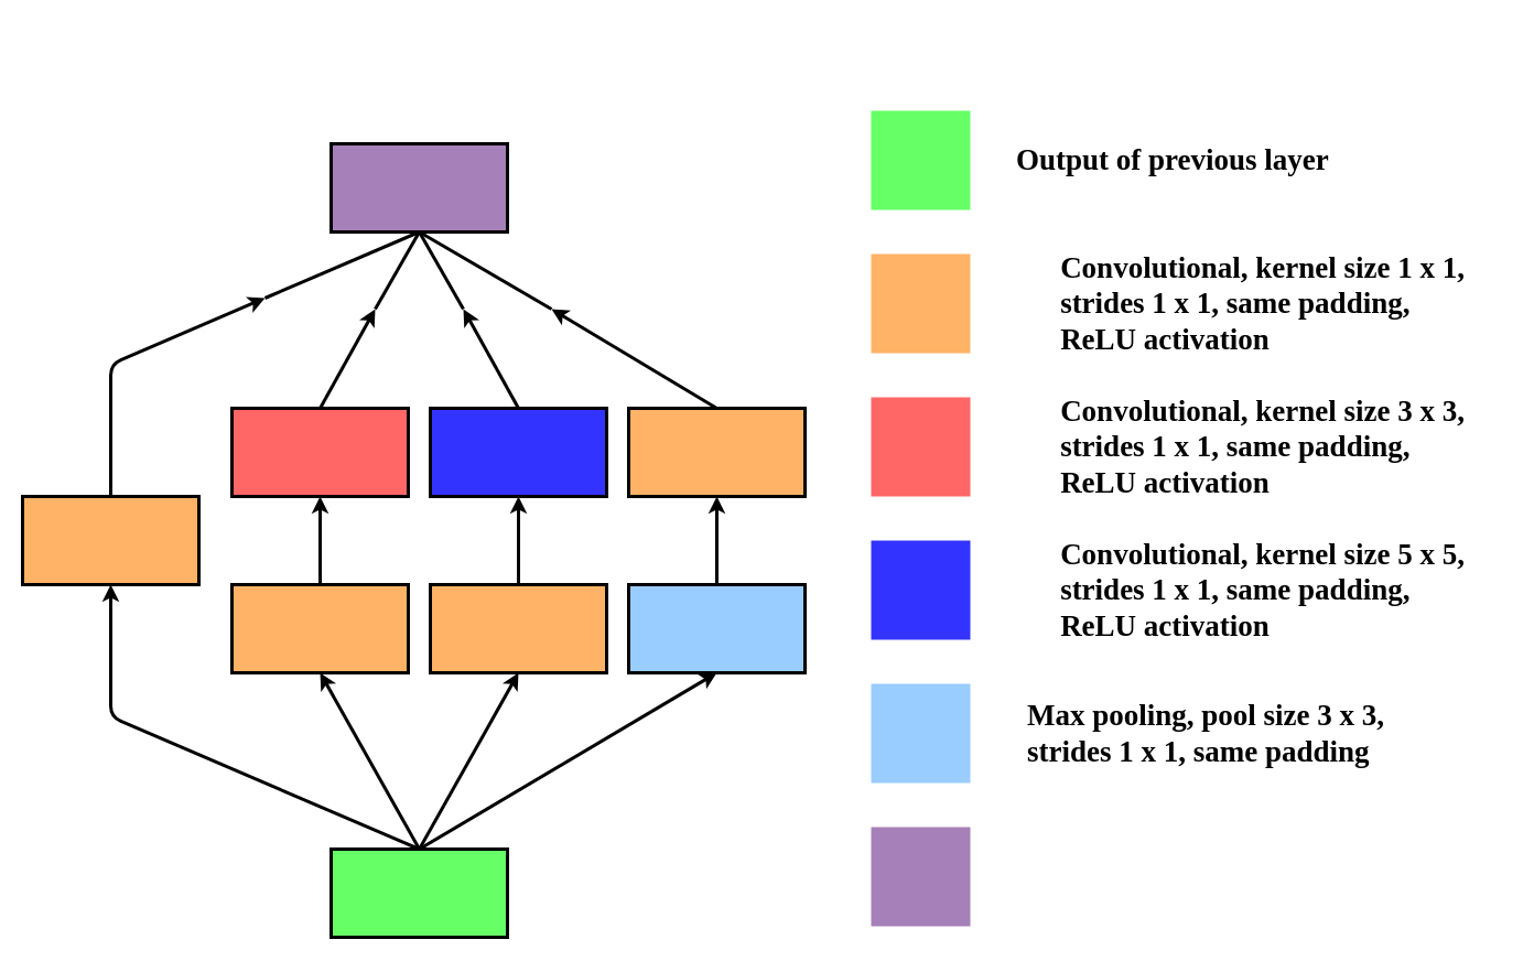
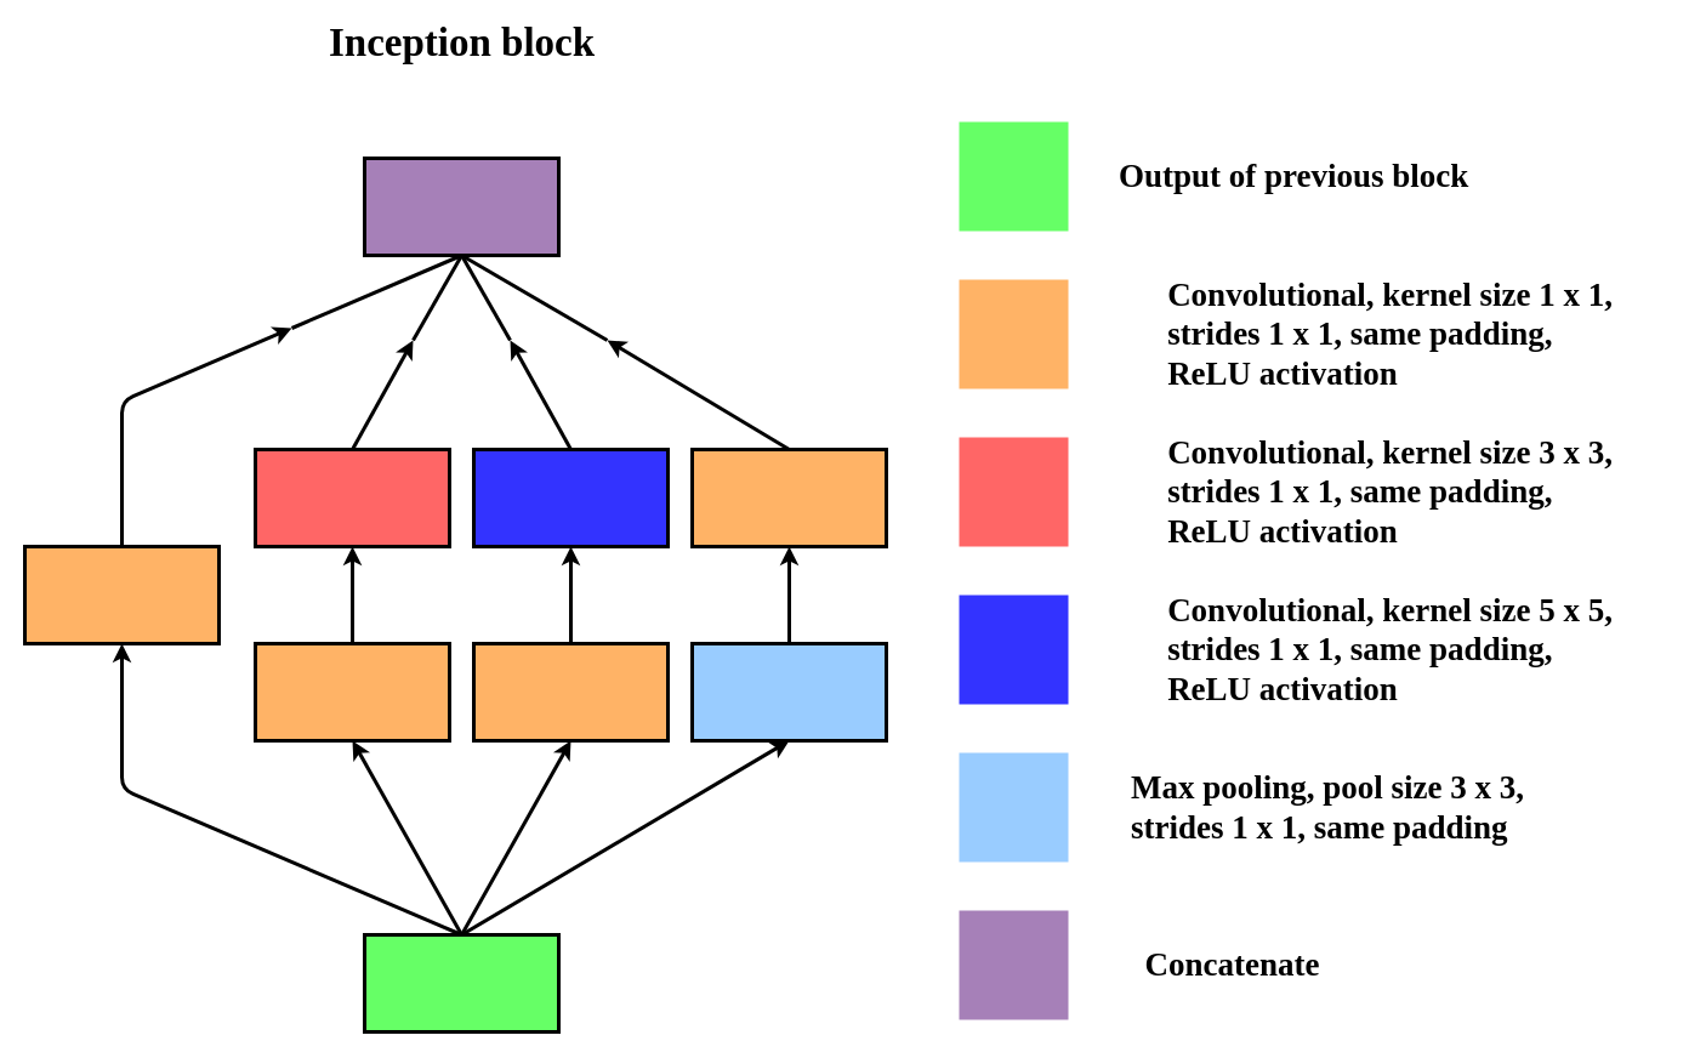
  <mxCell id="0" />
  <mxCell id="1" parent="0" />
  <mxCell id="2" value="" style="rounded=0;whiteSpace=wrap;html=1;strokeWidth=3;strokeColor=none;fillColor=#FF6666;" parent="1" vertex="1"><mxGeometry x="790" y="360" width="90" height="90" as="geometry" /></mxCell>
  <mxCell id="3" value="" style="rounded=0;whiteSpace=wrap;html=1;strokeWidth=3;fillColor=#66FF66;strokeColor=none;" parent="1" vertex="1"><mxGeometry x="790" y="100" width="90" height="90" as="geometry" /></mxCell>
  <mxCell id="4" value="" style="rounded=0;whiteSpace=wrap;html=1;strokeWidth=3;strokeColor=none;fillColor=#A680B8;" parent="1" vertex="1"><mxGeometry x="790" y="750" width="90" height="90" as="geometry" /></mxCell>
  <mxCell id="5" value="" style="rounded=0;whiteSpace=wrap;html=1;strokeWidth=3;strokeColor=none;fillColor=#99CCFF;" parent="1" vertex="1"><mxGeometry x="790" y="620" width="90" height="90" as="geometry" /></mxCell>
  <mxCell id="6" value="" style="rounded=0;whiteSpace=wrap;html=1;strokeWidth=3;strokeColor=none;fillColor=#3333FF;" parent="1" vertex="1"><mxGeometry x="790" y="490" width="90" height="90" as="geometry" /></mxCell>
  <mxCell id="7" value="" style="rounded=0;whiteSpace=wrap;html=1;strokeWidth=3;strokeColor=none;fillColor=#FFB366;" parent="1" vertex="1"><mxGeometry x="790" y="230" width="90" height="90" as="geometry" /></mxCell>
- <mxCell id="8" value="&lt;font face=&quot;Tahoma&quot; size=&quot;1&quot;&gt;&lt;b style=&quot;font-size: 27px&quot;&gt;Output of previous layer&lt;/b&gt;&lt;/font&gt;" style="text;html=1;align=left;verticalAlign=middle;resizable=0;points=[];autosize=1;" parent="1" vertex="1"><mxGeometry x="920" y="130" width="340" height="30" as="geometry" /></mxCell>
+ <mxCell id="8" value="&lt;font face=&quot;Tahoma&quot; size=&quot;1&quot;&gt;&lt;b style=&quot;font-size: 27px&quot;&gt;Output of previous block&lt;/b&gt;&lt;/font&gt;" style="text;html=1;align=left;verticalAlign=middle;resizable=0;points=[];autosize=1;" parent="1" vertex="1"><mxGeometry x="920" y="130" width="340" height="30" as="geometry" /></mxCell>
  <mxCell id="9" value="&lt;div style=&quot;text-align: left ; font-size: 27px&quot;&gt;&lt;b style=&quot;font-family: &amp;#34;tahoma&amp;#34;&quot;&gt;&lt;font style=&quot;font-size: 27px&quot;&gt;Convolutional, kernel size 3 x 3,&lt;/font&gt;&lt;/b&gt;&lt;/div&gt;&lt;font face=&quot;Tahoma&quot; style=&quot;font-size: 27px&quot;&gt;&lt;div style=&quot;text-align: left&quot;&gt;&lt;b&gt;strides 1 x 1, same padding,&amp;nbsp;&lt;/b&gt;&lt;/div&gt;&lt;div style=&quot;text-align: left&quot;&gt;&lt;b&gt;ReLU activation&lt;/b&gt;&lt;/div&gt;&lt;/font&gt;" style="text;html=1;align=center;verticalAlign=middle;resizable=0;points=[];autosize=1;" parent="1" vertex="1"><mxGeometry x="920" y="380" width="450" height="50" as="geometry" /></mxCell>
  <mxCell id="10" value="&lt;font face=&quot;Tahoma&quot;&gt;&lt;span style=&quot;font-size: 27px&quot;&gt;&lt;b&gt;Max pooling, pool size 3 x 3, &lt;br&gt;strides 1 x 1, same padding&amp;nbsp;&lt;/b&gt;&lt;/span&gt;&lt;/font&gt;" style="text;html=1;align=left;verticalAlign=middle;resizable=0;points=[];autosize=1;" parent="1" vertex="1"><mxGeometry x="930" y="640" width="400" height="50" as="geometry" /></mxCell>
+ <mxCell id="11" value="&lt;font face=&quot;Tahoma&quot;&gt;&lt;b&gt;&lt;font style=&quot;font-size: 27px&quot;&gt;Concatenate&lt;/font&gt;&lt;br&gt;&lt;/b&gt;&lt;/font&gt;" style="text;html=1;align=center;verticalAlign=middle;resizable=0;points=[];autosize=1;" parent="1" vertex="1"><mxGeometry x="920" y="780" width="190" height="30" as="geometry" /></mxCell>
  <mxCell id="12" value="&lt;div style=&quot;text-align: left ; font-size: 27px&quot;&gt;&lt;div&gt;&lt;b style=&quot;font-family: &amp;#34;tahoma&amp;#34;&quot;&gt;Convolutional, kernel size 1 x 1,&lt;/b&gt;&lt;/div&gt;&lt;font face=&quot;Tahoma&quot; style=&quot;text-align: center ; font-size: 27px&quot;&gt;&lt;div style=&quot;text-align: left&quot;&gt;&lt;b&gt;strides 1 x 1, same padding,&amp;nbsp;&lt;/b&gt;&lt;/div&gt;&lt;div style=&quot;text-align: left&quot;&gt;&lt;b&gt;ReLU activation&lt;/b&gt;&lt;/div&gt;&lt;/font&gt;&lt;/div&gt;" style="text;html=1;align=center;verticalAlign=middle;resizable=0;points=[];autosize=1;" parent="1" vertex="1"><mxGeometry x="920" y="250" width="450" height="50" as="geometry" /></mxCell>
  <mxCell id="13" value="&lt;div style=&quot;text-align: left ; font-size: 27px&quot;&gt;&lt;b style=&quot;font-family: &amp;#34;tahoma&amp;#34;&quot;&gt;&lt;font style=&quot;font-size: 27px&quot;&gt;Convolutional, kernel size 5 x 5,&lt;/font&gt;&lt;/b&gt;&lt;/div&gt;&lt;font face=&quot;Tahoma&quot; style=&quot;font-size: 27px&quot;&gt;&lt;div style=&quot;text-align: left&quot;&gt;&lt;b&gt;strides 1 x 1, same padding,&amp;nbsp;&lt;/b&gt;&lt;/div&gt;&lt;div style=&quot;text-align: left&quot;&gt;&lt;b&gt;ReLU activation&lt;/b&gt;&lt;/div&gt;&lt;/font&gt;" style="text;html=1;align=center;verticalAlign=middle;resizable=0;points=[];autosize=1;" parent="1" vertex="1"><mxGeometry x="920" y="510" width="450" height="50" as="geometry" /></mxCell>
+ <mxCell id="14" value="&lt;font face=&quot;Tahoma&quot; size=&quot;1&quot;&gt;&lt;b style=&quot;font-size: 33px&quot;&gt;Inception block&lt;br&gt;&lt;/b&gt;&lt;/font&gt;" style="text;html=1;align=center;verticalAlign=middle;resizable=0;points=[];autosize=1;" parent="1" vertex="1"><mxGeometry x="245" y="20" width="270" height="30" as="geometry" /></mxCell>
  <mxCell id="15" value="" style="shape=cube;whiteSpace=wrap;html=1;boundedLbl=1;backgroundOutline=1;darkOpacity=0.05;darkOpacity2=0.1;size=0;fillColor=#66FF66;strokeWidth=3;flipH=1;flipV=1;direction=south;" parent="1" vertex="1"><mxGeometry x="300" y="770" width="160" height="80" as="geometry" /></mxCell>
  <mxCell id="16" value="" style="shape=cube;whiteSpace=wrap;html=1;boundedLbl=1;backgroundOutline=1;darkOpacity=0.05;darkOpacity2=0.1;size=0;strokeWidth=3;flipH=1;flipV=1;direction=south;fillColor=#FFB366;" parent="1" vertex="1"><mxGeometry x="210" y="530" width="160" height="80" as="geometry" /></mxCell>
  <mxCell id="17" value="" style="shape=cube;whiteSpace=wrap;html=1;boundedLbl=1;backgroundOutline=1;darkOpacity=0.05;darkOpacity2=0.1;size=0;strokeWidth=3;flipH=1;flipV=1;direction=south;fillColor=#FFB366;" parent="1" vertex="1"><mxGeometry x="390" y="530" width="160" height="80" as="geometry" /></mxCell>
  <mxCell id="18" value="" style="shape=cube;whiteSpace=wrap;html=1;boundedLbl=1;backgroundOutline=1;darkOpacity=0.05;darkOpacity2=0.1;size=0;strokeWidth=3;flipH=1;flipV=1;direction=south;fillColor=#99CCFF;" parent="1" vertex="1"><mxGeometry x="570" y="530" width="160" height="80" as="geometry" /></mxCell>
  <mxCell id="19" value="" style="shape=cube;whiteSpace=wrap;html=1;boundedLbl=1;backgroundOutline=1;darkOpacity=0.05;darkOpacity2=0.1;size=0;strokeWidth=3;flipH=1;flipV=1;direction=south;fillColor=#FFB366;" parent="1" vertex="1"><mxGeometry x="20" y="450" width="160" height="80" as="geometry" /></mxCell>
  <mxCell id="20" value="" style="shape=cube;whiteSpace=wrap;html=1;boundedLbl=1;backgroundOutline=1;darkOpacity=0.05;darkOpacity2=0.1;size=0;strokeWidth=3;flipH=1;flipV=1;direction=south;fillColor=#FF6666;" parent="1" vertex="1"><mxGeometry x="210" y="370" width="160" height="80" as="geometry" /></mxCell>
  <mxCell id="21" value="" style="shape=cube;whiteSpace=wrap;html=1;boundedLbl=1;backgroundOutline=1;darkOpacity=0.05;darkOpacity2=0.1;size=0;strokeWidth=3;flipH=1;flipV=1;direction=south;fillColor=#3333FF;" parent="1" vertex="1"><mxGeometry x="390" y="370" width="160" height="80" as="geometry" /></mxCell>
  <mxCell id="22" value="" style="shape=cube;whiteSpace=wrap;html=1;boundedLbl=1;backgroundOutline=1;darkOpacity=0.05;darkOpacity2=0.1;size=0;strokeWidth=3;flipH=1;flipV=1;direction=south;fillColor=#FFB366;" parent="1" vertex="1"><mxGeometry x="570" y="370" width="160" height="80" as="geometry" /></mxCell>
  <mxCell id="23" value="" style="shape=cube;whiteSpace=wrap;html=1;boundedLbl=1;backgroundOutline=1;darkOpacity=0.05;darkOpacity2=0.1;size=0;strokeWidth=3;flipH=1;flipV=1;direction=south;fillColor=#A680B8;" parent="1" vertex="1"><mxGeometry x="300" y="130" width="160" height="80" as="geometry" /></mxCell>
  <mxCell id="24" value="" style="endArrow=classic;html=1;entryX=0;entryY=0;entryDx=0;entryDy=80;entryPerimeter=0;strokeWidth=3;exitX=0;exitY=0;exitDx=80;exitDy=80;exitPerimeter=0;" parent="1" source="15" target="17" edge="1"><mxGeometry x="30" y="120" width="50" height="50" as="geometry"><mxPoint x="380" y="690" as="sourcePoint" /><mxPoint x="430" y="640" as="targetPoint" /></mxGeometry></mxCell>
  <mxCell id="25" value="" style="endArrow=classic;html=1;entryX=0;entryY=0;entryDx=0;entryDy=80;entryPerimeter=0;strokeWidth=3;exitX=0;exitY=0;exitDx=80;exitDy=80;exitPerimeter=0;" parent="1" source="15" target="16" edge="1"><mxGeometry x="30" y="120" width="50" height="50" as="geometry"><mxPoint x="380" y="690" as="sourcePoint" /><mxPoint x="470" y="610" as="targetPoint" /></mxGeometry></mxCell>
  <mxCell id="26" value="" style="endArrow=classic;html=1;entryX=0;entryY=0;entryDx=0;entryDy=80;entryPerimeter=0;strokeWidth=3;exitX=0;exitY=0;exitDx=80;exitDy=80;exitPerimeter=0;" parent="1" source="15" target="18" edge="1"><mxGeometry x="30" y="120" width="50" height="50" as="geometry"><mxPoint x="380" y="690" as="sourcePoint" /><mxPoint x="470" y="610" as="targetPoint" /></mxGeometry></mxCell>
  <mxCell id="27" value="" style="endArrow=classic;html=1;entryX=0;entryY=0;entryDx=0;entryDy=80;entryPerimeter=0;strokeWidth=3;exitX=0;exitY=0;exitDx=80;exitDy=80;exitPerimeter=0;" parent="1" source="15" target="19" edge="1"><mxGeometry x="30" y="120" width="50" height="50" as="geometry"><mxPoint x="380" y="690" as="sourcePoint" /><mxPoint x="650" y="610" as="targetPoint" /><Array as="points"><mxPoint x="100" y="650" /></Array></mxGeometry></mxCell>
  <mxCell id="28" value="" style="endArrow=classic;html=1;strokeWidth=3;exitX=0;exitY=0;exitDx=80;exitDy=80;exitPerimeter=0;" parent="1" source="19" edge="1"><mxGeometry x="30" y="120" width="50" height="50" as="geometry"><mxPoint x="100" y="450" as="sourcePoint" /><mxPoint x="240" y="270" as="targetPoint" /><Array as="points"><mxPoint x="100" y="330" /></Array></mxGeometry></mxCell>
  <mxCell id="29" value="" style="endArrow=classic;html=1;entryX=0;entryY=0;entryDx=0;entryDy=80;entryPerimeter=0;strokeWidth=3;" parent="1" target="20" edge="1"><mxGeometry x="30" y="120" width="50" height="50" as="geometry"><mxPoint x="290" y="530" as="sourcePoint" /><mxPoint x="210" y="450" as="targetPoint" /></mxGeometry></mxCell>
  <mxCell id="30" value="" style="endArrow=classic;html=1;entryX=0;entryY=0;entryDx=0;entryDy=80;entryPerimeter=0;strokeWidth=3;exitX=0;exitY=0;exitDx=80;exitDy=80;exitPerimeter=0;" parent="1" source="17" target="21" edge="1"><mxGeometry x="30" y="120" width="50" height="50" as="geometry"><mxPoint x="469.5" y="530" as="sourcePoint" /><mxPoint x="469.5" y="450" as="targetPoint" /></mxGeometry></mxCell>
  <mxCell id="31" value="" style="endArrow=classic;html=1;entryX=0;entryY=0;entryDx=0;entryDy=80;entryPerimeter=0;strokeWidth=3;exitX=0;exitY=0;exitDx=80;exitDy=80;exitPerimeter=0;" parent="1" source="18" target="22" edge="1"><mxGeometry x="30" y="120" width="50" height="50" as="geometry"><mxPoint x="660" y="530" as="sourcePoint" /><mxPoint x="660" y="450" as="targetPoint" /></mxGeometry></mxCell>
  <mxCell id="32" value="" style="endArrow=classic;html=1;strokeWidth=3;exitX=0;exitY=0;exitDx=80;exitDy=80;exitPerimeter=0;" parent="1" source="20" edge="1"><mxGeometry x="30" y="120" width="50" height="50" as="geometry"><mxPoint x="289.5" y="370" as="sourcePoint" /><mxPoint x="340" y="280" as="targetPoint" /></mxGeometry></mxCell>
  <mxCell id="33" value="" style="endArrow=classic;html=1;strokeWidth=3;exitX=0;exitY=0;exitDx=80;exitDy=80;exitPerimeter=0;" parent="1" source="21" edge="1"><mxGeometry x="30" y="120" width="50" height="50" as="geometry"><mxPoint x="469.5" y="370" as="sourcePoint" /><mxPoint x="420" y="280" as="targetPoint" /></mxGeometry></mxCell>
  <mxCell id="34" value="" style="endArrow=classic;html=1;strokeWidth=3;exitX=0;exitY=0;exitDx=80;exitDy=80;exitPerimeter=0;" parent="1" source="22" edge="1"><mxGeometry x="30" y="120" width="50" height="50" as="geometry"><mxPoint x="340" y="580" as="sourcePoint" /><mxPoint x="500" y="280" as="targetPoint" /></mxGeometry></mxCell>
  <mxCell id="35" value="" style="endArrow=none;html=1;strokeWidth=3;entryX=0;entryY=0;entryDx=0;entryDy=80;entryPerimeter=0;" parent="1" target="23" edge="1"><mxGeometry x="30" y="120" width="50" height="50" as="geometry"><mxPoint x="240" y="270" as="sourcePoint" /><mxPoint x="630" y="560" as="targetPoint" /></mxGeometry></mxCell>
  <mxCell id="36" value="" style="endArrow=none;html=1;strokeWidth=3;" parent="1" edge="1"><mxGeometry x="30" y="120" width="50" height="50" as="geometry"><mxPoint x="340" y="280" as="sourcePoint" /><mxPoint x="380" y="210" as="targetPoint" /></mxGeometry></mxCell>
  <mxCell id="37" value="" style="endArrow=none;html=1;strokeWidth=3;exitX=0;exitY=0;exitDx=0;exitDy=80;exitPerimeter=0;" parent="1" source="23" edge="1"><mxGeometry x="30" y="120" width="50" height="50" as="geometry"><mxPoint x="260" y="290" as="sourcePoint" /><mxPoint x="420" y="280" as="targetPoint" /></mxGeometry></mxCell>
  <mxCell id="38" value="" style="endArrow=none;html=1;strokeWidth=3;" parent="1" edge="1"><mxGeometry x="30" y="120" width="50" height="50" as="geometry"><mxPoint x="380" y="210" as="sourcePoint" /><mxPoint x="500" y="280" as="targetPoint" /></mxGeometry></mxCell>
